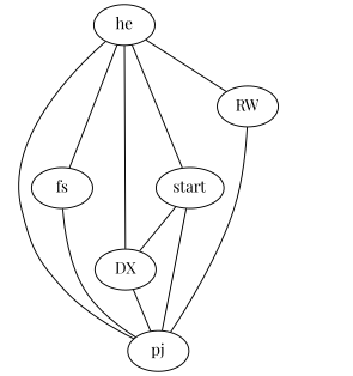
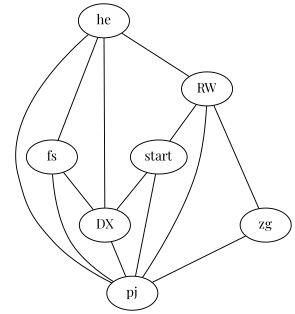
  strict graph {
    fontname="Playfair Display"
    node [fontname="Playfair Display"]
    edge [fontname="Playfair Display"]
    he
    DX
    fs
    pj
    RW
+   zg
    start
    he -- DX
    he -- fs
    he -- pj
    he -- RW
    DX -- pj
+   fs -- DX
    fs -- pj
    RW -- pj
-   he -- start
+   RW -- zg
+   RW -- start
+   zg -- pj
    start -- DX
    start -- pj
  }
